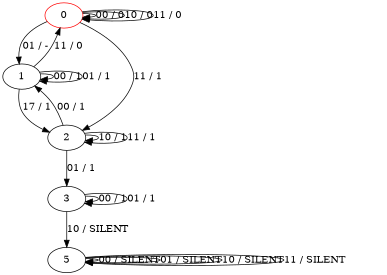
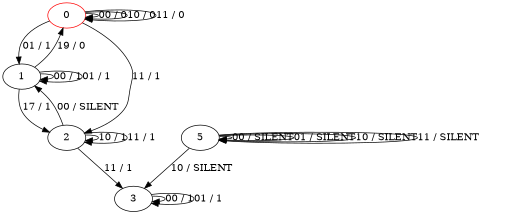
  digraph {
    0 [color=red]
    1
    2
    3
    n5 [label=5]
    0 -> 0 [label="00 / 0"]
    0 -> 0 [label="10 / 0"]
    0 -> 0 [label="11 / 0"]
-   0 -> 1 [label="01 / -"]
+   0 -> 1 [label="01 / 1"]
    0 -> 2 [label="11 / 1"]
-   1 -> 0 [label="11 / 0"]
+   1 -> 0 [label="19 / 0"]
    1 -> 1 [label="00 / 1"]
    1 -> 1 [label="01 / 1"]
    1 -> 2 [label="17 / 1"]
-   2 -> 1 [label="00 / 1"]
+   2 -> 1 [label="00 / SILENT"]
    2 -> 2 [label="10 / 1"]
    2 -> 2 [label="11 / 1"]
-   2 -> 3 [label="01 / 1"]
+   2 -> 3 [label="11 / 1"]
    3 -> 3 [label="00 / 1"]
    3 -> 3 [label="01 / 1"]
-   3 -> n5 [label="10 / SILENT"]
+   n5 -> 3 [label="10 / SILENT"]
    n5 -> n5 [label="00 / SILENT"]
    n5 -> n5 [label="01 / SILENT"]
    n5 -> n5 [label="10 / SILENT"]
    n5 -> n5 [label="11 / SILENT"]
  }
